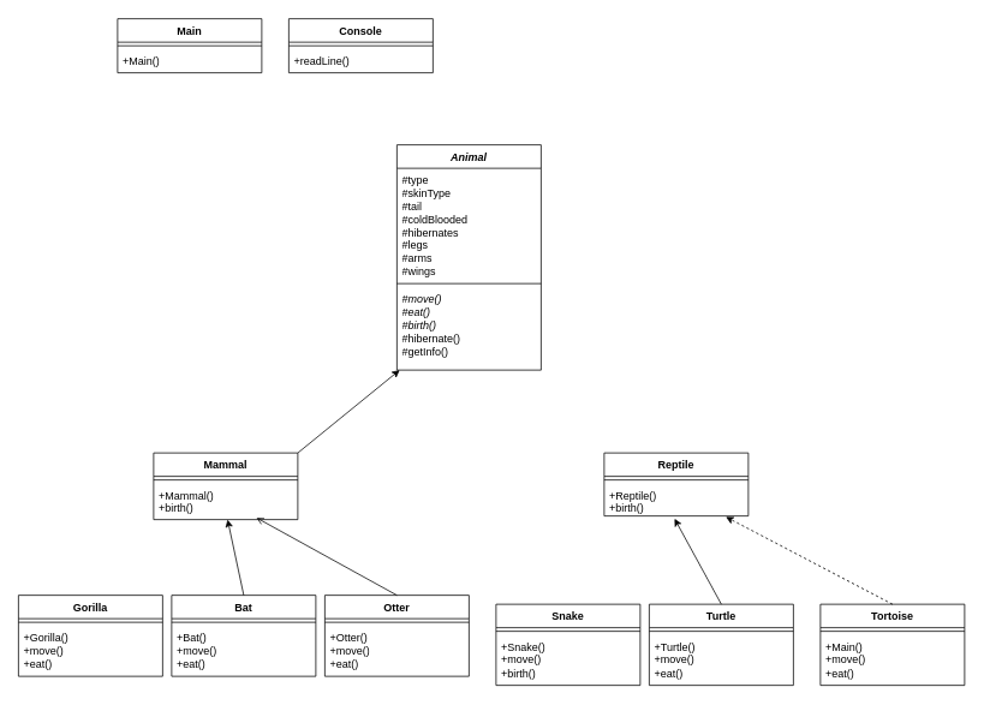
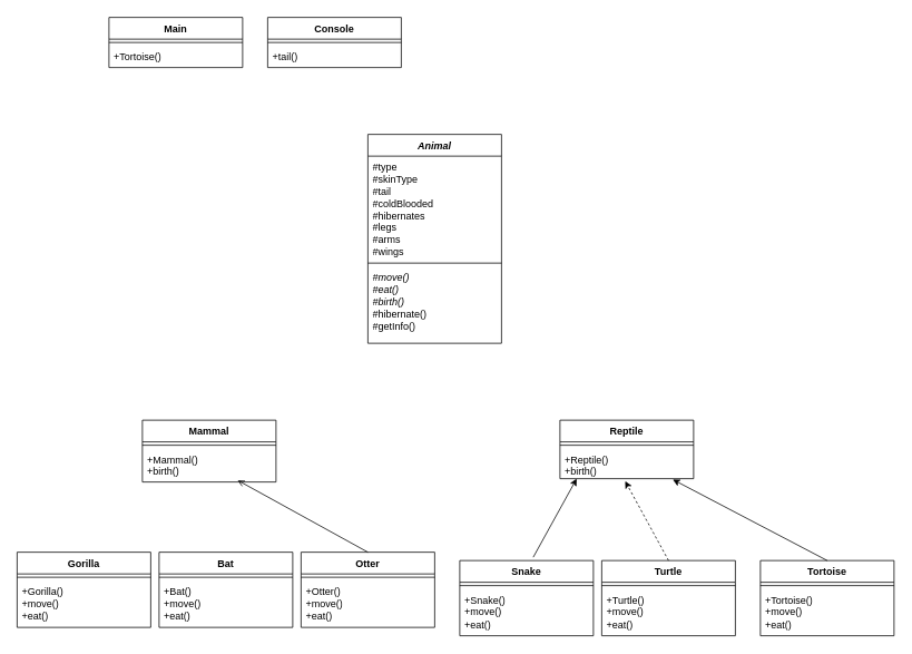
  <mxCell id="0" />
  <mxCell id="1" parent="0" />
  <mxCell id="2" value="Main" style="swimlane;fontStyle=1;align=center;verticalAlign=top;childLayout=stackLayout;horizontal=1;startSize=26;horizontalStack=0;resizeParent=1;resizeParentMax=0;resizeLast=0;collapsible=1;marginBottom=0;whiteSpace=wrap;html=1;" parent="1" vertex="1"><mxGeometry x="130" y="20" width="160" height="60" as="geometry" /></mxCell>
  <mxCell id="3" value="" style="line;strokeWidth=1;fillColor=none;align=left;verticalAlign=middle;spacingTop=-1;spacingLeft=3;spacingRight=3;rotatable=0;labelPosition=right;points=[];portConstraint=eastwest;strokeColor=inherit;" parent="2" vertex="1"><mxGeometry y="26" width="160" height="8" as="geometry" /></mxCell>
- <mxCell id="4" value="+Main()" style="text;strokeColor=none;fillColor=none;align=left;verticalAlign=top;spacingLeft=4;spacingRight=4;overflow=hidden;rotatable=0;points=[[0,0.5],[1,0.5]];portConstraint=eastwest;whiteSpace=wrap;html=1;" parent="2" vertex="1"><mxGeometry y="34" width="160" height="26" as="geometry" /></mxCell>
+ <mxCell id="4" value="+Tortoise()" style="text;strokeColor=none;fillColor=none;align=left;verticalAlign=top;spacingLeft=4;spacingRight=4;overflow=hidden;rotatable=0;points=[[0,0.5],[1,0.5]];portConstraint=eastwest;whiteSpace=wrap;html=1;" parent="2" vertex="1"><mxGeometry y="34" width="160" height="26" as="geometry" /></mxCell>
  <mxCell id="5" value="&lt;i style=&quot;&quot;&gt;Animal&lt;/i&gt;" style="swimlane;fontStyle=1;align=center;verticalAlign=top;childLayout=stackLayout;horizontal=1;startSize=26;horizontalStack=0;resizeParent=1;resizeParentMax=0;resizeLast=0;collapsible=1;marginBottom=0;whiteSpace=wrap;html=1;" parent="1" vertex="1"><mxGeometry x="440" y="160" width="160" height="250" as="geometry" /></mxCell>
  <mxCell id="6" value="#type&lt;div&gt;#skinType&lt;/div&gt;&lt;div&gt;#tail&lt;/div&gt;&lt;div&gt;#coldBlooded&lt;/div&gt;&lt;div&gt;#hibernates&lt;/div&gt;&lt;div&gt;#legs&lt;/div&gt;&lt;div&gt;#arms&lt;/div&gt;&lt;div&gt;#wings&lt;/div&gt;" style="text;strokeColor=none;fillColor=none;align=left;verticalAlign=top;spacingLeft=4;spacingRight=4;overflow=hidden;rotatable=0;points=[[0,0.5],[1,0.5]];portConstraint=eastwest;whiteSpace=wrap;html=1;" parent="5" vertex="1"><mxGeometry y="26" width="160" height="124" as="geometry" /></mxCell>
  <mxCell id="7" value="" style="line;strokeWidth=1;fillColor=none;align=left;verticalAlign=middle;spacingTop=-1;spacingLeft=3;spacingRight=3;rotatable=0;labelPosition=right;points=[];portConstraint=eastwest;strokeColor=inherit;" parent="5" vertex="1"><mxGeometry y="150" width="160" height="8" as="geometry" /></mxCell>
  <mxCell id="8" value="&lt;i&gt;#move()&lt;/i&gt;&lt;div&gt;&lt;i&gt;#eat()&lt;/i&gt;&lt;/div&gt;&lt;div&gt;&lt;i&gt;#birth()&lt;/i&gt;&lt;/div&gt;&lt;div&gt;#hibernate()&lt;/div&gt;&lt;div&gt;#getInfo()&lt;/div&gt;" style="text;strokeColor=none;fillColor=none;align=left;verticalAlign=top;spacingLeft=4;spacingRight=4;overflow=hidden;rotatable=0;points=[[0,0.5],[1,0.5]];portConstraint=eastwest;whiteSpace=wrap;html=1;" parent="5" vertex="1"><mxGeometry y="158" width="160" height="92" as="geometry" /></mxCell>
  <mxCell id="9" value="Mammal" style="swimlane;fontStyle=1;align=center;verticalAlign=top;childLayout=stackLayout;horizontal=1;startSize=26;horizontalStack=0;resizeParent=1;resizeParentMax=0;resizeLast=0;collapsible=1;marginBottom=0;whiteSpace=wrap;html=1;" parent="1" vertex="1"><mxGeometry x="170" y="502" width="160" height="74" as="geometry" /></mxCell>
  <mxCell id="10" value="" style="line;strokeWidth=1;fillColor=none;align=left;verticalAlign=middle;spacingTop=-1;spacingLeft=3;spacingRight=3;rotatable=0;labelPosition=right;points=[];portConstraint=eastwest;strokeColor=inherit;" parent="9" vertex="1"><mxGeometry y="26" width="160" height="8" as="geometry" /></mxCell>
  <mxCell id="11" value="+Mammal()&lt;div&gt;+birth()&lt;/div&gt;" style="text;strokeColor=none;fillColor=none;align=left;verticalAlign=top;spacingLeft=4;spacingRight=4;overflow=hidden;rotatable=0;points=[[0,0.5],[1,0.5]];portConstraint=eastwest;whiteSpace=wrap;html=1;" parent="9" vertex="1"><mxGeometry y="34" width="160" height="40" as="geometry" /></mxCell>
  <mxCell id="12" value="Reptile" style="swimlane;fontStyle=1;align=center;verticalAlign=top;childLayout=stackLayout;horizontal=1;startSize=26;horizontalStack=0;resizeParent=1;resizeParentMax=0;resizeLast=0;collapsible=1;marginBottom=0;whiteSpace=wrap;html=1;" parent="1" vertex="1"><mxGeometry x="670" y="502" width="160" height="70" as="geometry" /></mxCell>
  <mxCell id="13" value="" style="line;strokeWidth=1;fillColor=none;align=left;verticalAlign=middle;spacingTop=-1;spacingLeft=3;spacingRight=3;rotatable=0;labelPosition=right;points=[];portConstraint=eastwest;strokeColor=inherit;" parent="12" vertex="1"><mxGeometry y="26" width="160" height="8" as="geometry" /></mxCell>
  <mxCell id="14" value="&lt;div&gt;+Reptile()&lt;/div&gt;+birth()" style="text;strokeColor=none;fillColor=none;align=left;verticalAlign=top;spacingLeft=4;spacingRight=4;overflow=hidden;rotatable=0;points=[[0,0.5],[1,0.5]];portConstraint=eastwest;whiteSpace=wrap;html=1;" parent="12" vertex="1"><mxGeometry y="34" width="160" height="36" as="geometry" /></mxCell>
- <mxCell id="15" value="" style="endArrow=classic;html=1;rounded=0;entryX=0.019;entryY=1;entryDx=0;entryDy=0;entryPerimeter=0;exitX=1;exitY=0;exitDx=0;exitDy=0;" parent="1" source="9" target="8" edge="1"><mxGeometry width="50" height="50" relative="1" as="geometry"><mxPoint x="320" y="545" as="sourcePoint" /><mxPoint x="370" y="495" as="targetPoint" /></mxGeometry></mxCell>
  <mxCell id="16" value="Bat" style="swimlane;fontStyle=1;align=center;verticalAlign=top;childLayout=stackLayout;horizontal=1;startSize=26;horizontalStack=0;resizeParent=1;resizeParentMax=0;resizeLast=0;collapsible=1;marginBottom=0;whiteSpace=wrap;html=1;" parent="1" vertex="1"><mxGeometry x="190" y="660" width="160" height="90" as="geometry" /></mxCell>
  <mxCell id="17" value="" style="line;strokeWidth=1;fillColor=none;align=left;verticalAlign=middle;spacingTop=-1;spacingLeft=3;spacingRight=3;rotatable=0;labelPosition=right;points=[];portConstraint=eastwest;strokeColor=inherit;" parent="16" vertex="1"><mxGeometry y="26" width="160" height="8" as="geometry" /></mxCell>
  <mxCell id="18" value="&lt;div&gt;+Bat()&lt;/div&gt;+move()&lt;div&gt;+eat()&lt;/div&gt;" style="text;strokeColor=none;fillColor=none;align=left;verticalAlign=top;spacingLeft=4;spacingRight=4;overflow=hidden;rotatable=0;points=[[0,0.5],[1,0.5]];portConstraint=eastwest;whiteSpace=wrap;html=1;" parent="16" vertex="1"><mxGeometry y="34" width="160" height="56" as="geometry" /></mxCell>
  <mxCell id="19" value="Gorilla" style="swimlane;fontStyle=1;align=center;verticalAlign=top;childLayout=stackLayout;horizontal=1;startSize=26;horizontalStack=0;resizeParent=1;resizeParentMax=0;resizeLast=0;collapsible=1;marginBottom=0;whiteSpace=wrap;html=1;" parent="1" vertex="1"><mxGeometry x="20" y="660" width="160" height="90" as="geometry" /></mxCell>
  <mxCell id="20" value="" style="line;strokeWidth=1;fillColor=none;align=left;verticalAlign=middle;spacingTop=-1;spacingLeft=3;spacingRight=3;rotatable=0;labelPosition=right;points=[];portConstraint=eastwest;strokeColor=inherit;" parent="19" vertex="1"><mxGeometry y="26" width="160" height="8" as="geometry" /></mxCell>
  <mxCell id="21" value="&lt;div&gt;+Gorilla()&lt;/div&gt;+move()&lt;div&gt;+eat()&lt;/div&gt;" style="text;strokeColor=none;fillColor=none;align=left;verticalAlign=top;spacingLeft=4;spacingRight=4;overflow=hidden;rotatable=0;points=[[0,0.5],[1,0.5]];portConstraint=eastwest;whiteSpace=wrap;html=1;" parent="19" vertex="1"><mxGeometry y="34" width="160" height="56" as="geometry" /></mxCell>
  <mxCell id="22" value="Otter" style="swimlane;fontStyle=1;align=center;verticalAlign=top;childLayout=stackLayout;horizontal=1;startSize=26;horizontalStack=0;resizeParent=1;resizeParentMax=0;resizeLast=0;collapsible=1;marginBottom=0;whiteSpace=wrap;html=1;" parent="1" vertex="1"><mxGeometry x="360" y="660" width="160" height="90" as="geometry" /></mxCell>
  <mxCell id="23" value="" style="line;strokeWidth=1;fillColor=none;align=left;verticalAlign=middle;spacingTop=-1;spacingLeft=3;spacingRight=3;rotatable=0;labelPosition=right;points=[];portConstraint=eastwest;strokeColor=inherit;" parent="22" vertex="1"><mxGeometry y="26" width="160" height="8" as="geometry" /></mxCell>
  <mxCell id="24" value="&lt;div&gt;+Otter()&lt;/div&gt;+move()&lt;div&gt;+eat()&lt;/div&gt;" style="text;strokeColor=none;fillColor=none;align=left;verticalAlign=top;spacingLeft=4;spacingRight=4;overflow=hidden;rotatable=0;points=[[0,0.5],[1,0.5]];portConstraint=eastwest;whiteSpace=wrap;html=1;" parent="22" vertex="1"><mxGeometry y="34" width="160" height="56" as="geometry" /></mxCell>
- <mxCell id="25" value="" style="endArrow=classic;html=1;rounded=0;exitX=0.5;exitY=0;exitDx=0;exitDy=0;entryX=0.513;entryY=1;entryDx=0;entryDy=0;entryPerimeter=0;" parent="1" source="16" target="11" edge="1"><mxGeometry width="50" height="50" relative="1" as="geometry"><mxPoint x="133" y="666" as="sourcePoint" /><mxPoint x="255" y="591" as="targetPoint" /></mxGeometry></mxCell>
  <mxCell id="26" value="" style="endArrow=open;html=1;rounded=0;exitX=0.5;exitY=0;exitDx=0;exitDy=0;entryX=0.713;entryY=0.95;entryDx=0;entryDy=0;entryPerimeter=0;" parent="1" source="22" target="11" edge="1"><mxGeometry width="50" height="50" relative="1" as="geometry"><mxPoint x="143" y="676" as="sourcePoint" /><mxPoint x="250" y="580" as="targetPoint" /></mxGeometry></mxCell>
  <mxCell id="27" value="Snake" style="swimlane;fontStyle=1;align=center;verticalAlign=top;childLayout=stackLayout;horizontal=1;startSize=26;horizontalStack=0;resizeParent=1;resizeParentMax=0;resizeLast=0;collapsible=1;marginBottom=0;whiteSpace=wrap;html=1;" parent="1" vertex="1"><mxGeometry x="550" y="670" width="160" height="90" as="geometry" /></mxCell>
  <mxCell id="28" value="" style="line;strokeWidth=1;fillColor=none;align=left;verticalAlign=middle;spacingTop=-1;spacingLeft=3;spacingRight=3;rotatable=0;labelPosition=right;points=[];portConstraint=eastwest;strokeColor=inherit;" parent="27" vertex="1"><mxGeometry y="26" width="160" height="8" as="geometry" /></mxCell>
- <mxCell id="29" value="&lt;div&gt;+Snake()&lt;/div&gt;+move()&lt;div&gt;+birth()&lt;/div&gt;" style="text;strokeColor=none;fillColor=none;align=left;verticalAlign=top;spacingLeft=4;spacingRight=4;overflow=hidden;rotatable=0;points=[[0,0.5],[1,0.5]];portConstraint=eastwest;whiteSpace=wrap;html=1;" parent="27" vertex="1"><mxGeometry y="34" width="160" height="56" as="geometry" /></mxCell>
+ <mxCell id="29" value="&lt;div&gt;+Snake()&lt;/div&gt;+move()&lt;div&gt;+eat()&lt;/div&gt;" style="text;strokeColor=none;fillColor=none;align=left;verticalAlign=top;spacingLeft=4;spacingRight=4;overflow=hidden;rotatable=0;points=[[0,0.5],[1,0.5]];portConstraint=eastwest;whiteSpace=wrap;html=1;" parent="27" vertex="1"><mxGeometry y="34" width="160" height="56" as="geometry" /></mxCell>
  <mxCell id="30" value="Tortoise" style="swimlane;fontStyle=1;align=center;verticalAlign=top;childLayout=stackLayout;horizontal=1;startSize=26;horizontalStack=0;resizeParent=1;resizeParentMax=0;resizeLast=0;collapsible=1;marginBottom=0;whiteSpace=wrap;html=1;" parent="1" vertex="1"><mxGeometry x="910" y="670" width="160" height="90" as="geometry" /></mxCell>
  <mxCell id="31" value="" style="line;strokeWidth=1;fillColor=none;align=left;verticalAlign=middle;spacingTop=-1;spacingLeft=3;spacingRight=3;rotatable=0;labelPosition=right;points=[];portConstraint=eastwest;strokeColor=inherit;" parent="30" vertex="1"><mxGeometry y="26" width="160" height="8" as="geometry" /></mxCell>
- <mxCell id="32" value="&lt;div&gt;+Main()&lt;/div&gt;+move()&lt;div&gt;+eat()&lt;/div&gt;" style="text;strokeColor=none;fillColor=none;align=left;verticalAlign=top;spacingLeft=4;spacingRight=4;overflow=hidden;rotatable=0;points=[[0,0.5],[1,0.5]];portConstraint=eastwest;whiteSpace=wrap;html=1;" parent="30" vertex="1"><mxGeometry y="34" width="160" height="56" as="geometry" /></mxCell>
+ <mxCell id="32" value="&lt;div&gt;+Tortoise()&lt;/div&gt;+move()&lt;div&gt;+eat()&lt;/div&gt;" style="text;strokeColor=none;fillColor=none;align=left;verticalAlign=top;spacingLeft=4;spacingRight=4;overflow=hidden;rotatable=0;points=[[0,0.5],[1,0.5]];portConstraint=eastwest;whiteSpace=wrap;html=1;" parent="30" vertex="1"><mxGeometry y="34" width="160" height="56" as="geometry" /></mxCell>
  <mxCell id="33" value="Turtle" style="swimlane;fontStyle=1;align=center;verticalAlign=top;childLayout=stackLayout;horizontal=1;startSize=26;horizontalStack=0;resizeParent=1;resizeParentMax=0;resizeLast=0;collapsible=1;marginBottom=0;whiteSpace=wrap;html=1;" parent="1" vertex="1"><mxGeometry x="720" y="670" width="160" height="90" as="geometry" /></mxCell>
  <mxCell id="34" value="" style="line;strokeWidth=1;fillColor=none;align=left;verticalAlign=middle;spacingTop=-1;spacingLeft=3;spacingRight=3;rotatable=0;labelPosition=right;points=[];portConstraint=eastwest;strokeColor=inherit;" parent="33" vertex="1"><mxGeometry y="26" width="160" height="8" as="geometry" /></mxCell>
  <mxCell id="35" value="&lt;div&gt;+Turtle()&lt;/div&gt;+move()&lt;div&gt;+eat()&lt;/div&gt;" style="text;strokeColor=none;fillColor=none;align=left;verticalAlign=top;spacingLeft=4;spacingRight=4;overflow=hidden;rotatable=0;points=[[0,0.5],[1,0.5]];portConstraint=eastwest;whiteSpace=wrap;html=1;" parent="33" vertex="1"><mxGeometry y="34" width="160" height="56" as="geometry" /></mxCell>
- <mxCell id="36" value="" style="endArrow=classic;html=1;rounded=0;entryX=0.844;entryY=1.028;entryDx=0;entryDy=0;entryPerimeter=0;exitX=0.5;exitY=0;exitDx=0;exitDy=0;dashed=1;" parent="1" source="30" target="14" edge="1"><mxGeometry width="50" height="50" relative="1" as="geometry"><mxPoint x="940" y="650" as="sourcePoint" /><mxPoint x="990" y="600" as="targetPoint" /></mxGeometry></mxCell>
- <mxCell id="38" value="" style="endArrow=classic;html=1;rounded=0;exitX=0.5;exitY=0;exitDx=0;exitDy=0;entryX=0.488;entryY=1.083;entryDx=0;entryDy=0;entryPerimeter=0;" parent="1" source="33" target="14" edge="1"><mxGeometry width="50" height="50" relative="1" as="geometry"><mxPoint x="740" y="650" as="sourcePoint" /><mxPoint x="790" y="600" as="targetPoint" /></mxGeometry></mxCell>
+ <mxCell id="36" value="" style="endArrow=classic;html=1;rounded=0;entryX=0.844;entryY=1.028;entryDx=0;entryDy=0;entryPerimeter=0;exitX=0.5;exitY=0;exitDx=0;exitDy=0;" parent="1" source="30" target="14" edge="1"><mxGeometry width="50" height="50" relative="1" as="geometry"><mxPoint x="940" y="650" as="sourcePoint" /><mxPoint x="990" y="600" as="targetPoint" /></mxGeometry></mxCell>
+ <mxCell id="37" value="" style="endArrow=classic;html=1;rounded=0;entryX=0.125;entryY=1;entryDx=0;entryDy=0;entryPerimeter=0;exitX=0.55;exitY=-0.044;exitDx=0;exitDy=0;exitPerimeter=0;" parent="1" source="27" target="14" edge="1"><mxGeometry width="50" height="50" relative="1" as="geometry"><mxPoint x="620" y="670" as="sourcePoint" /><mxPoint x="670" y="620" as="targetPoint" /></mxGeometry></mxCell>
+ <mxCell id="38" value="" style="endArrow=classic;html=1;rounded=0;exitX=0.5;exitY=0;exitDx=0;exitDy=0;entryX=0.488;entryY=1.083;entryDx=0;entryDy=0;entryPerimeter=0;dashed=1;" parent="1" source="33" target="14" edge="1"><mxGeometry width="50" height="50" relative="1" as="geometry"><mxPoint x="740" y="650" as="sourcePoint" /><mxPoint x="790" y="600" as="targetPoint" /></mxGeometry></mxCell>
  <mxCell id="39" value="Console" style="swimlane;fontStyle=1;align=center;verticalAlign=top;childLayout=stackLayout;horizontal=1;startSize=26;horizontalStack=0;resizeParent=1;resizeParentMax=0;resizeLast=0;collapsible=1;marginBottom=0;whiteSpace=wrap;html=1;" parent="1" vertex="1"><mxGeometry x="320" y="20" width="160" height="60" as="geometry" /></mxCell>
  <mxCell id="40" value="" style="line;strokeWidth=1;fillColor=none;align=left;verticalAlign=middle;spacingTop=-1;spacingLeft=3;spacingRight=3;rotatable=0;labelPosition=right;points=[];portConstraint=eastwest;strokeColor=inherit;" parent="39" vertex="1"><mxGeometry y="26" width="160" height="8" as="geometry" /></mxCell>
- <mxCell id="41" value="+readLine()" style="text;strokeColor=none;fillColor=none;align=left;verticalAlign=top;spacingLeft=4;spacingRight=4;overflow=hidden;rotatable=0;points=[[0,0.5],[1,0.5]];portConstraint=eastwest;whiteSpace=wrap;html=1;" parent="39" vertex="1"><mxGeometry y="34" width="160" height="26" as="geometry" /></mxCell>
+ <mxCell id="41" value="+tail()" style="text;strokeColor=none;fillColor=none;align=left;verticalAlign=top;spacingLeft=4;spacingRight=4;overflow=hidden;rotatable=0;points=[[0,0.5],[1,0.5]];portConstraint=eastwest;whiteSpace=wrap;html=1;" parent="39" vertex="1"><mxGeometry y="34" width="160" height="26" as="geometry" /></mxCell>
